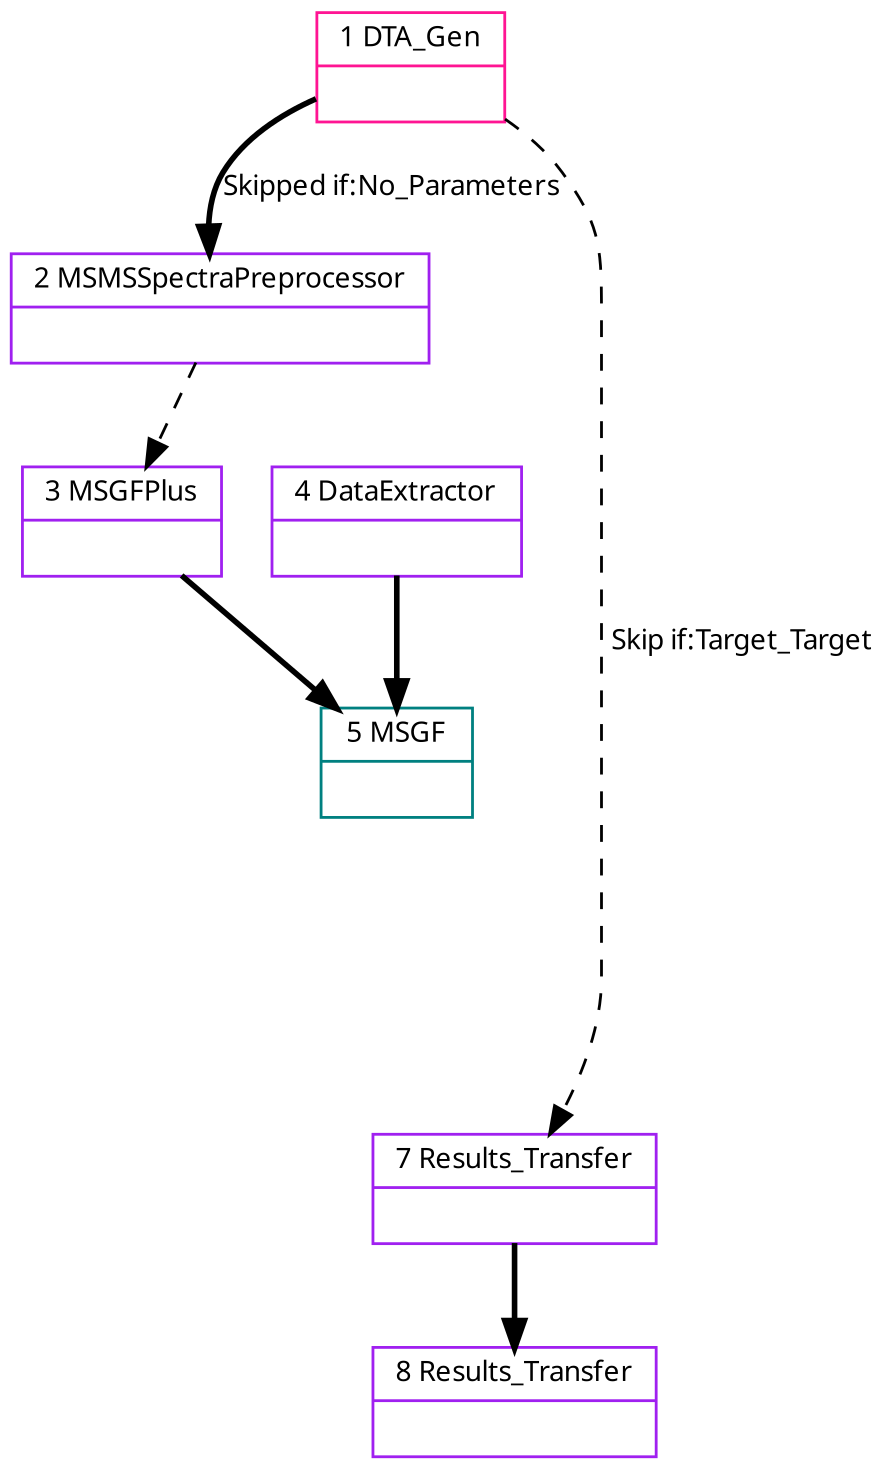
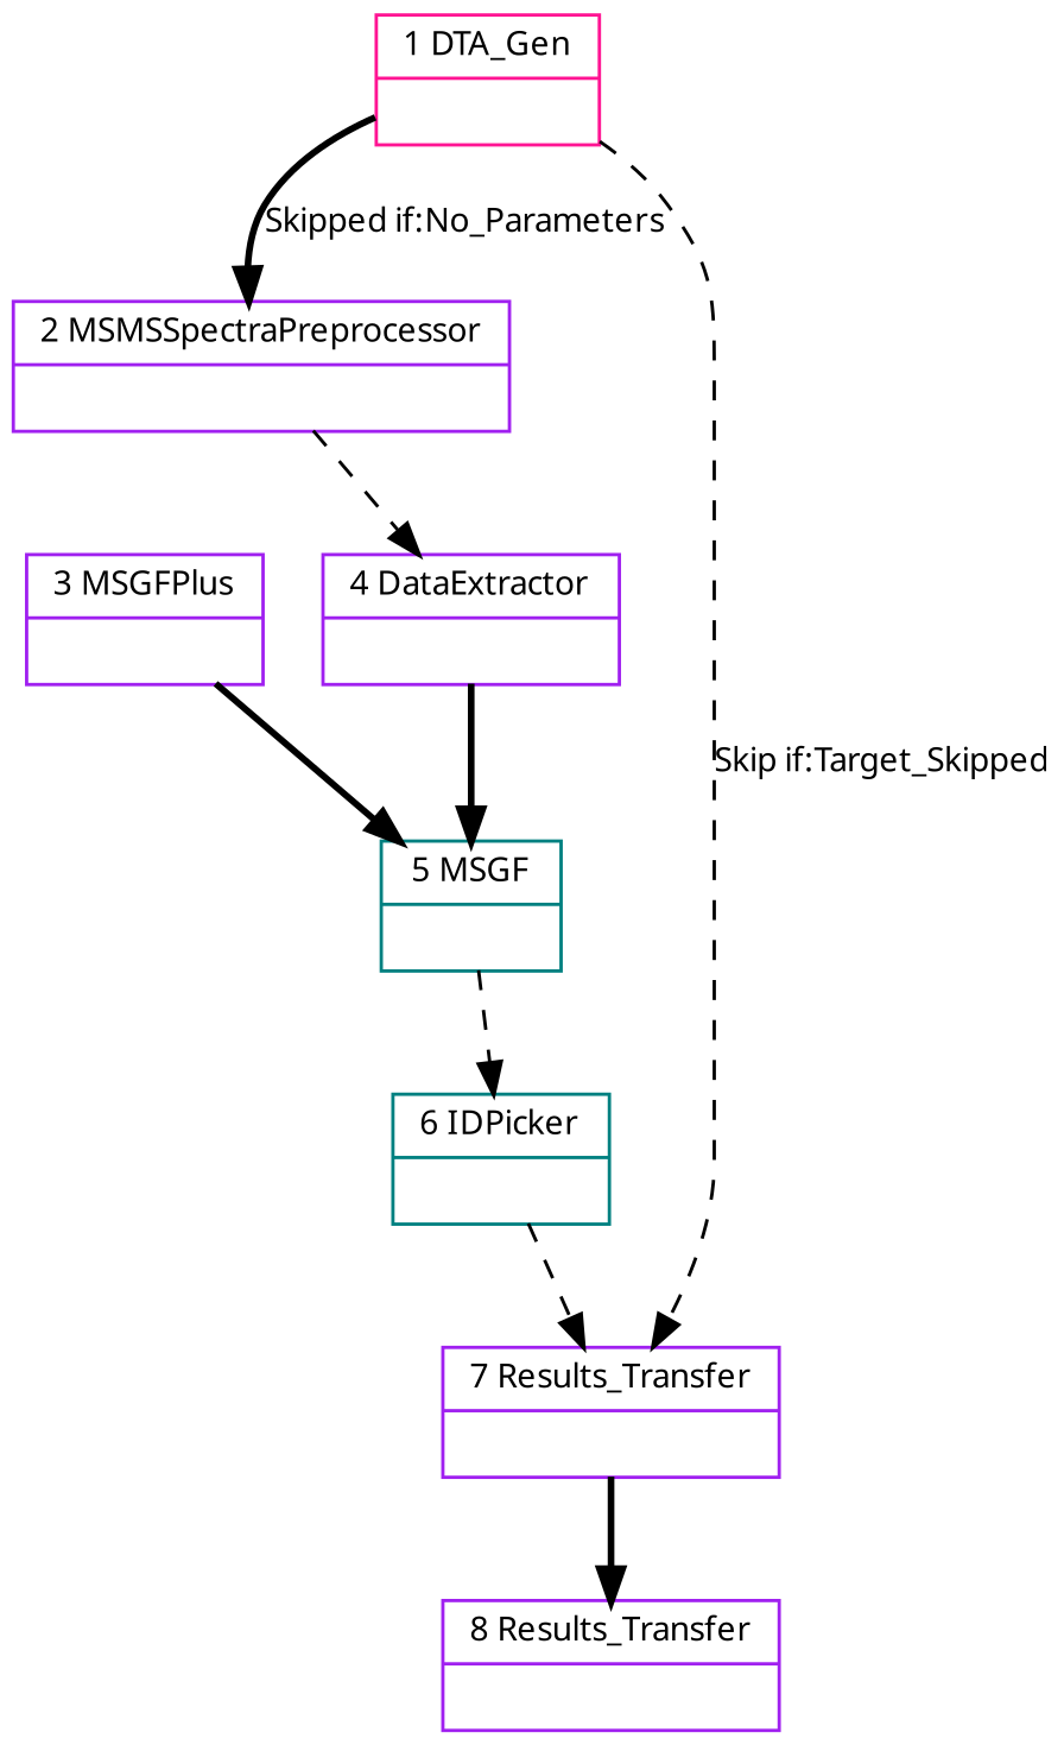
  digraph {
    node [color=purple fontname=Verdana fontsize=10 shape=record]
    edge [color=black fontname=Verdana fontsize=10 style=bold]
    n1 [color=deeppink label="{ 1 DTA_Gen|  }"]
    n2 [label="{ 2 MSMSSpectraPreprocessor|  }"]
    n3 [label="{ 7 Results_Transfer|  }"]
    n4 [label="{ 3 MSGFPlus|  }"]
    n5 [label="{ 8 Results_Transfer|  }"]
    n6 [color=teal label="{ 5 MSGF|  }"]
    n7 [label="{ 4 DataExtractor|  }"]
+   n8 [color=teal label="{ 6 IDPicker|  }"]
    n1 -> n2 [label="Skipped if:No_Parameters"]
-   n1 -> n3 [label="Skip if:Target_Target" style=dashed]
-   n2 -> n4 [style=dashed]
+   n1 -> n3 [label="Skip if:Target_Skipped" style=dashed]
+   n2 -> n7 [style=dashed]
    n3 -> n5
    n4 -> n6
+   n6 -> n8 [style=dashed]
    n7 -> n6
+   n8 -> n3 [style=dashed]
  }
